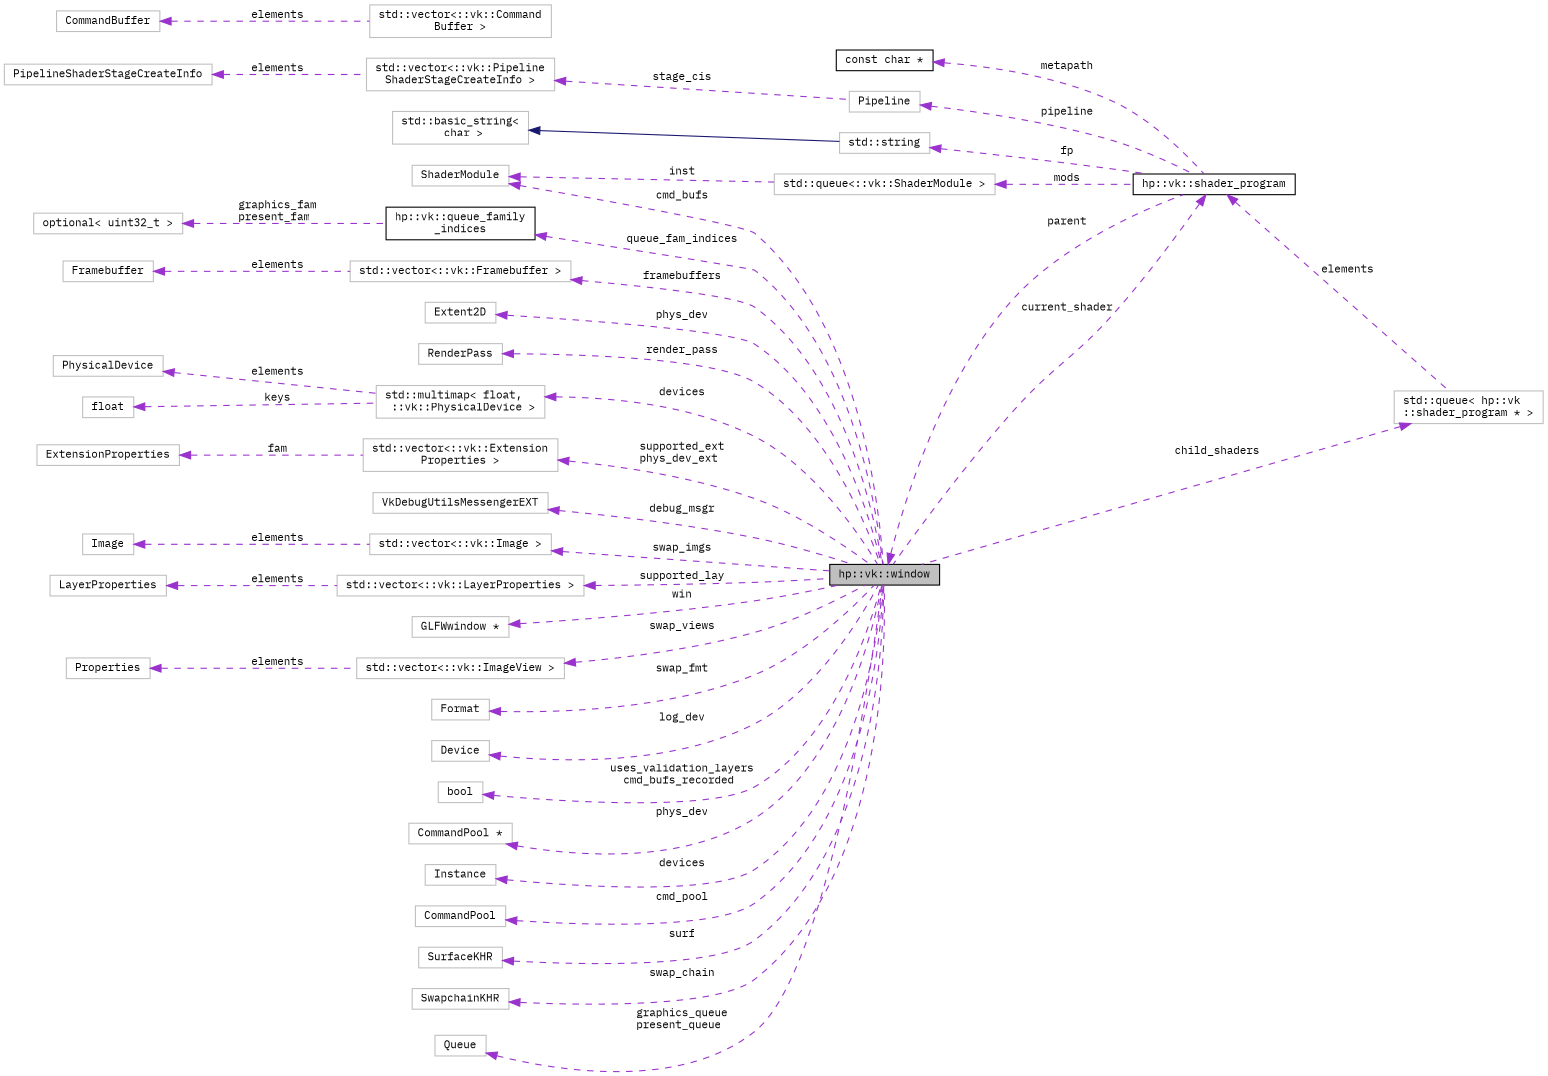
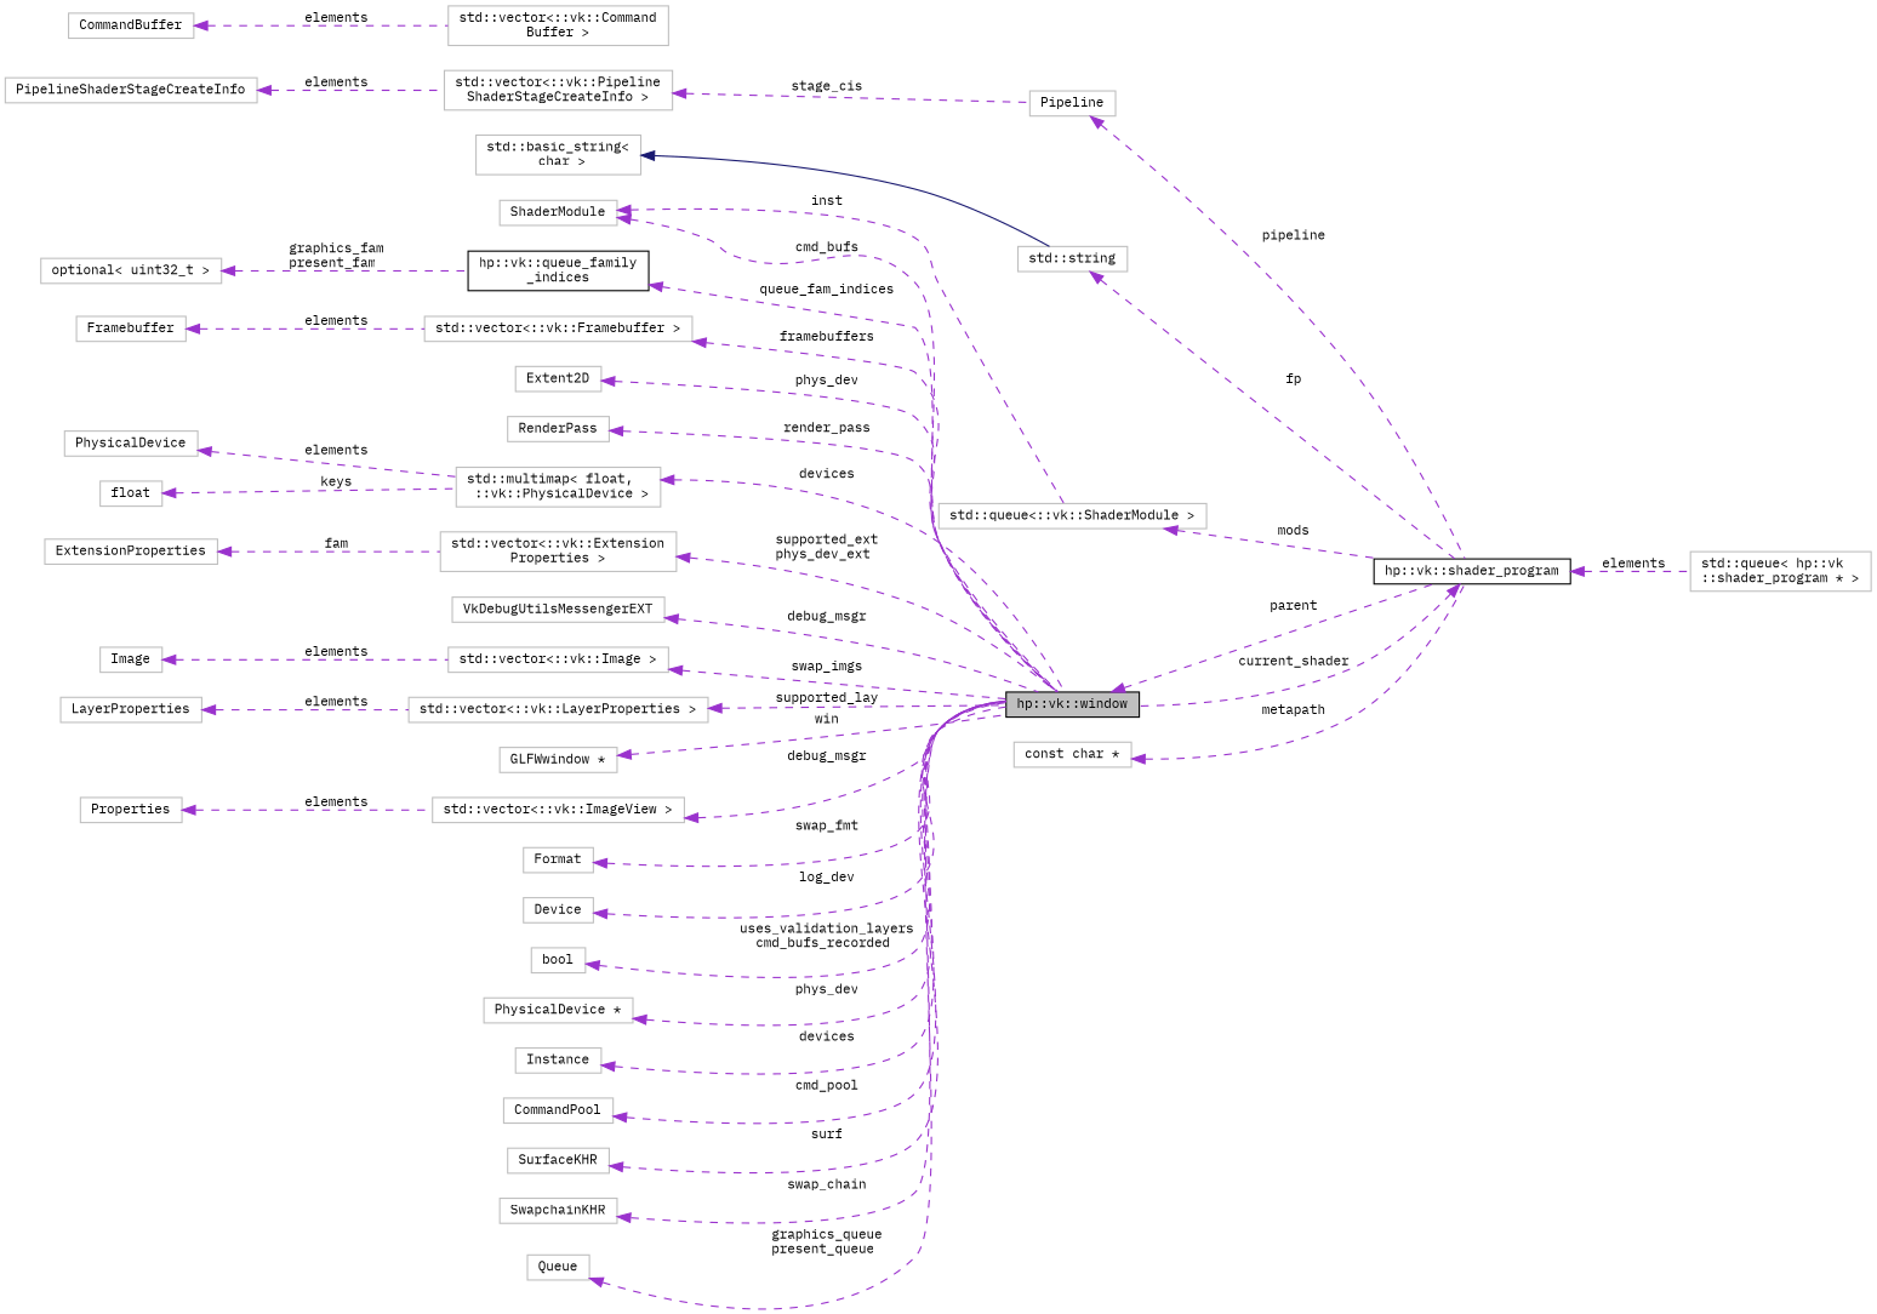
  digraph {
    fontname="IBM Plex Mono"
    rankdir=LR
    node [color=grey75 fillcolor=white fontname="IBM Plex Mono" fontsize=10 shape=record style=filled]
    edge [color=darkorchid3 dir=back fontname="IBM Plex Mono" fontsize=10 labelfontname=Helvetica labelfontsize=10 style=dashed]
    n1 [color=black fillcolor=grey75 fontcolor=black height=0.2 label="hp::vk::window" width=0.4]
    n2 [color=black height=0.2 label="hp::vk::shader_program" width=0.4]
    n3 [height=0.2 label="std::queue\< hp::vk\l::shader_program * \>" width=0.4]
    n4 [height=0.2 label=RenderPass width=0.4]
    n5 [height=0.2 label="std::vector\<::vk::Command\lBuffer \>" width=0.4]
    n6 [height=0.2 label=CommandBuffer width=0.4]
    n7 [height=0.2 label="std::multimap\< float,\l ::vk::PhysicalDevice \>" width=0.4]
    n8 [height=0.2 label=float width=0.4]
    n9 [height=0.2 label=PhysicalDevice width=0.4]
    n10 [height=0.2 label="std::vector\<::vk::Extension\lProperties \>" width=0.4]
    n11 [height=0.2 label=ExtensionProperties width=0.4]
    n12 [height=0.2 label=VkDebugUtilsMessengerEXT width=0.4]
    n13 [height=0.2 label="std::vector\<::vk::Image \>" width=0.4]
    n14 [height=0.2 label=Image width=0.4]
    n15 [height=0.2 label="std::vector\<::vk::LayerProperties \>" width=0.4]
    n16 [height=0.2 label=LayerProperties width=0.4]
    n17 [height=0.2 label="GLFWwindow *" width=0.4]
    n18 [height=0.2 label="std::vector\<::vk::ImageView \>" width=0.4]
    n19 [height=0.2 label=Properties width=0.4]
    n20 [height=0.2 label=Format width=0.4]
    n21 [height=0.2 label=Device width=0.4]
    n22 [height=0.2 label=bool width=0.4]
-   n23 [height=0.2 label="CommandPool *" width=0.4]
+   n23 [height=0.2 label="PhysicalDevice *" width=0.4]
    n24 [height=0.2 label=Instance width=0.4]
    n25 [height=0.2 label=CommandPool width=0.4]
    n26 [height=0.2 label=SurfaceKHR width=0.4]
    n27 [height=0.2 label="std::vector\<::vk::Pipeline\lShaderStageCreateInfo \>" width=0.4]
    n28 [height=0.2 label=Pipeline width=0.4]
    n29 [height=0.2 label=PipelineShaderStageCreateInfo width=0.4]
    n30 [height=0.2 label="std::queue\<::vk::ShaderModule \>" width=0.4]
    n31 [height=0.2 label=ShaderModule width=0.4]
    n32 [height=0.2 label="std::string" width=0.4]
    n33 [height=0.2 label="std::basic_string\<\l char \>" width=0.4]
-   n34 [color=black height=0.2 label="const char *" width=0.4]
+   n34 [height=0.2 label="const char *" width=0.4]
    n35 [height=0.2 label=SwapchainKHR width=0.4]
    n36 [height=0.2 label=Queue width=0.4]
    n37 [color=black height=0.2 label="hp::vk::queue_family\l_indices" width=0.4]
    n38 [height=0.2 label="optional\< uint32_t \>" width=0.4]
    n39 [height=0.2 label="std::vector\<::vk::Framebuffer \>" width=0.4]
    n40 [height=0.2 label=Framebuffer width=0.4]
    n41 [height=0.2 label=Extent2D width=0.4]
    n1 -> n2 [label=" parent"]
    n2 -> n1 [label=" current_shader"]
    n2 -> n3 [label=" elements"]
-   n3 -> n1 [label=" child_shaders"]
    n4 -> n1 [label=" render_pass"]
    n6 -> n5 [label=" elements"]
    n7 -> n1 [label=" devices"]
    n8 -> n7 [label=" keys"]
    n9 -> n7 [label=" elements"]
    n10 -> n1 [label=" supported_ext\nphys_dev_ext"]
    n11 -> n10 [label=" fam"]
    n12 -> n1 [label=" debug_msgr"]
    n13 -> n1 [label=" swap_imgs"]
    n14 -> n13 [label=" elements"]
    n15 -> n1 [label=" supported_lay"]
    n16 -> n15 [label=" elements"]
    n17 -> n1 [label=" win"]
-   n18 -> n1 [label=" swap_views"]
+   n18 -> n1 [label=" debug_msgr"]
    n19 -> n18 [label=" elements"]
    n20 -> n1 [label=" swap_fmt"]
    n21 -> n1 [label=" log_dev"]
    n22 -> n1 [label=" uses_validation_layers\ncmd_bufs_recorded"]
    n23 -> n1 [label=" phys_dev"]
    n24 -> n1 [label=" devices"]
    n25 -> n1 [label=" cmd_pool"]
    n26 -> n1 [label=" surf"]
    n27 -> n28 [label=" stage_cis"]
    n28 -> n2 [label=" pipeline"]
    n29 -> n27 [label=" elements"]
    n30 -> n2 [label=" mods"]
    n31 -> n1 [label=" cmd_bufs"]
    n31 -> n30 [label=" inst"]
    n32 -> n2 [label=" fp"]
    n33 -> n32 [color=midnightblue style=solid]
    n34 -> n2 [label=" metapath"]
    n35 -> n1 [label=" swap_chain"]
    n36 -> n1 [label=" graphics_queue\npresent_queue"]
    n37 -> n1 [label=" queue_fam_indices"]
    n38 -> n37 [label=" graphics_fam\npresent_fam"]
    n39 -> n1 [label=" framebuffers"]
    n40 -> n39 [label=" elements"]
    n41 -> n1 [label=" phys_dev"]
  }
